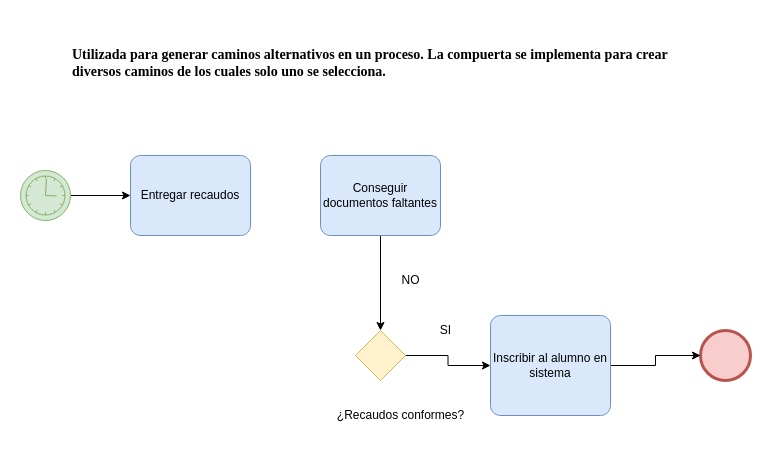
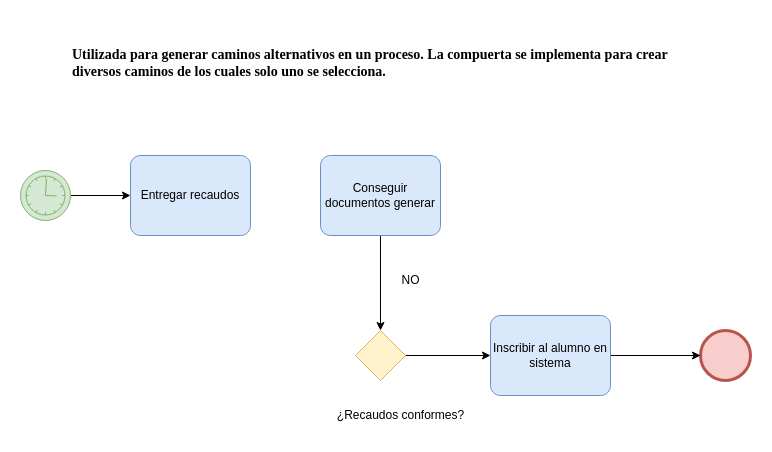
  <mxCell id="0" />
  <mxCell id="1" parent="0" />
  <mxCell id="2" value="" style="edgeStyle=orthogonalEdgeStyle;rounded=0;orthogonalLoop=1;jettySize=auto;html=1;" edge="1" parent="1" source="3" target="9"><mxGeometry relative="1" as="geometry" /></mxCell>
  <mxCell id="3" value="" style="points=[[0.145,0.145,0],[0.5,0,0],[0.855,0.145,0],[1,0.5,0],[0.855,0.855,0],[0.5,1,0],[0.145,0.855,0],[0,0.5,0]];shape=mxgraph.bpmn.event;html=1;verticalLabelPosition=bottom;labelBackgroundColor=#ffffff;verticalAlign=top;align=center;perimeter=ellipsePerimeter;outlineConnect=0;aspect=fixed;outline=standard;symbol=timer;fillColor=#d5e8d4;strokeColor=#82b366;" vertex="1" parent="1"><mxGeometry x="20" y="170" width="50" height="50" as="geometry" /></mxCell>
  <mxCell id="4" value="" style="points=[[0.145,0.145,0],[0.5,0,0],[0.855,0.145,0],[1,0.5,0],[0.855,0.855,0],[0.5,1,0],[0.145,0.855,0],[0,0.5,0]];shape=mxgraph.bpmn.event;html=1;verticalLabelPosition=bottom;labelBackgroundColor=#ffffff;verticalAlign=top;align=center;perimeter=ellipsePerimeter;outlineConnect=0;aspect=fixed;outline=end;symbol=terminate2;fillColor=#f8cecc;strokeColor=#b85450;" vertex="1" parent="1"><mxGeometry x="700" y="330" width="50" height="50" as="geometry" /></mxCell>
  <mxCell id="5" value="" style="edgeStyle=orthogonalEdgeStyle;rounded=0;orthogonalLoop=1;jettySize=auto;html=1;" edge="1" parent="1" source="6" target="8"><mxGeometry relative="1" as="geometry" /></mxCell>
  <mxCell id="6" value="" style="points=[[0.25,0.25,0],[0.5,0,0],[0.75,0.25,0],[1,0.5,0],[0.75,0.75,0],[0.5,1,0],[0.25,0.75,0],[0,0.5,0]];shape=mxgraph.bpmn.gateway2;html=1;verticalLabelPosition=bottom;labelBackgroundColor=#ffffff;verticalAlign=top;align=center;perimeter=rhombusPerimeter;outlineConnect=0;outline=none;symbol=none;fillColor=#fff2cc;strokeColor=#d6b656;" vertex="1" parent="1"><mxGeometry x="355" y="330" width="50" height="50" as="geometry" /></mxCell>
  <mxCell id="7" value="" style="edgeStyle=orthogonalEdgeStyle;rounded=0;orthogonalLoop=1;jettySize=auto;html=1;" edge="1" parent="1" source="8" target="4"><mxGeometry relative="1" as="geometry" /></mxCell>
- <mxCell id="8" value="Inscribir al alumno en sistema" style="points=[[0.25,0,0],[0.5,0,0],[0.75,0,0],[1,0.25,0],[1,0.5,0],[1,0.75,0],[0.75,1,0],[0.5,1,0],[0.25,1,0],[0,0.75,0],[0,0.5,0],[0,0.25,0]];shape=mxgraph.bpmn.task;whiteSpace=wrap;rectStyle=rounded;size=10;html=1;taskMarker=abstract;fillColor=#dae8fc;strokeColor=#6c8ebf;" vertex="1" parent="1"><mxGeometry x="490" y="315" width="120" height="100" as="geometry" /></mxCell>
+ <mxCell id="8" value="Inscribir al alumno en sistema" style="points=[[0.25,0,0],[0.5,0,0],[0.75,0,0],[1,0.25,0],[1,0.5,0],[1,0.75,0],[0.75,1,0],[0.5,1,0],[0.25,1,0],[0,0.75,0],[0,0.5,0],[0,0.25,0]];shape=mxgraph.bpmn.task;whiteSpace=wrap;rectStyle=rounded;size=10;html=1;taskMarker=abstract;fillColor=#dae8fc;strokeColor=#6c8ebf;" vertex="1" parent="1"><mxGeometry x="490" y="315" width="120" height="80" as="geometry" /></mxCell>
  <mxCell id="9" value="Entregar recaudos" style="points=[[0.25,0,0],[0.5,0,0],[0.75,0,0],[1,0.25,0],[1,0.5,0],[1,0.75,0],[0.75,1,0],[0.5,1,0],[0.25,1,0],[0,0.75,0],[0,0.5,0],[0,0.25,0]];shape=mxgraph.bpmn.task;whiteSpace=wrap;rectStyle=rounded;size=10;html=1;taskMarker=abstract;fillColor=#dae8fc;strokeColor=#6c8ebf;" vertex="1" parent="1"><mxGeometry x="130" y="155" width="120" height="80" as="geometry" /></mxCell>
  <mxCell id="10" value="" style="edgeStyle=orthogonalEdgeStyle;rounded=0;orthogonalLoop=1;jettySize=auto;html=1;" edge="1" parent="1" source="11" target="6"><mxGeometry relative="1" as="geometry" /></mxCell>
- <mxCell id="11" value="Conseguir documentos faltantes" style="points=[[0.25,0,0],[0.5,0,0],[0.75,0,0],[1,0.25,0],[1,0.5,0],[1,0.75,0],[0.75,1,0],[0.5,1,0],[0.25,1,0],[0,0.75,0],[0,0.5,0],[0,0.25,0]];shape=mxgraph.bpmn.task;whiteSpace=wrap;rectStyle=rounded;size=10;html=1;taskMarker=abstract;fillColor=#dae8fc;strokeColor=#6c8ebf;" vertex="1" parent="1"><mxGeometry x="320" y="155" width="120" height="80" as="geometry" /></mxCell>
+ <mxCell id="11" value="Conseguir documentos generar" style="points=[[0.25,0,0],[0.5,0,0],[0.75,0,0],[1,0.25,0],[1,0.5,0],[1,0.75,0],[0.75,1,0],[0.5,1,0],[0.25,1,0],[0,0.75,0],[0,0.5,0],[0,0.25,0]];shape=mxgraph.bpmn.task;whiteSpace=wrap;rectStyle=rounded;size=10;html=1;taskMarker=abstract;fillColor=#dae8fc;strokeColor=#6c8ebf;" vertex="1" parent="1"><mxGeometry x="320" y="155" width="120" height="80" as="geometry" /></mxCell>
  <mxCell id="12" value="NO" style="text;html=1;align=center;verticalAlign=middle;resizable=0;points=[];autosize=1;strokeColor=none;fillColor=none;" vertex="1" parent="1"><mxGeometry x="390" y="265" width="40" height="30" as="geometry" /></mxCell>
- <mxCell id="13" value="SI" style="text;html=1;align=center;verticalAlign=middle;resizable=0;points=[];autosize=1;strokeColor=none;fillColor=none;" vertex="1" parent="1"><mxGeometry x="430" y="315" width="30" height="30" as="geometry" /></mxCell>
  <mxCell id="14" value="¿Recaudos conformes?" style="text;html=1;align=center;verticalAlign=middle;resizable=0;points=[];autosize=1;strokeColor=none;fillColor=none;" vertex="1" parent="1"><mxGeometry x="325" y="400" width="150" height="30" as="geometry" /></mxCell>
  <mxCell id="15" value="&lt;h4 style=&quot;font-size: 14px;&quot;&gt;&lt;font style=&quot;font-size: 14px;&quot; face=&quot;Georgia&quot;&gt;Utilizada para generar caminos alternativos en un proceso. La compuerta&amp;nbsp;se implementa para crear diversos caminos de los cuales solo uno se selecciona.&lt;/font&gt;&lt;/h4&gt;" style="text;whiteSpace=wrap;html=1;" vertex="1" parent="1"><mxGeometry x="70" y="20" width="630" height="70" as="geometry" /></mxCell>
